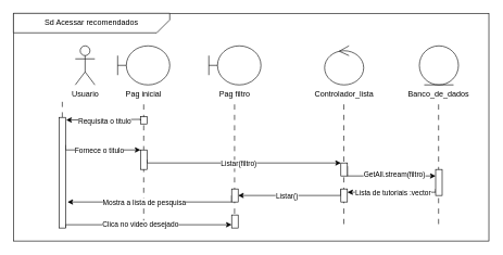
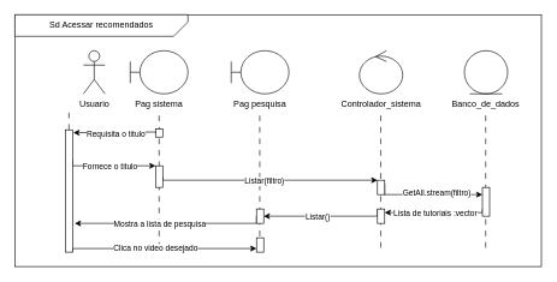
  <mxCell id="0" />
  <mxCell id="1" parent="0" />
  <mxCell id="2" value="" style="rounded=0;whiteSpace=wrap;html=1;flipH=0;" vertex="1" parent="1"><mxGeometry x="20" width="730" height="350" as="geometry" y="20" /></mxCell>
  <mxCell id="3" style="edgeStyle=orthogonalEdgeStyle;rounded=0;orthogonalLoop=1;jettySize=auto;html=1;exitX=0.5;exitY=1;exitDx=0;exitDy=0;dashed=1;endArrow=none;startFill=0;dashPattern=8 8;" edge="1" parent="1"><mxGeometry relative="1" as="geometry"><mxPoint x="672.75" y="350" as="targetPoint" /><mxPoint x="672.75" y="160" as="sourcePoint" /></mxGeometry></mxCell>
  <mxCell id="4" style="edgeStyle=orthogonalEdgeStyle;rounded=0;orthogonalLoop=1;jettySize=auto;html=1;exitX=0.5;exitY=1;exitDx=0;exitDy=0;dashed=1;endArrow=none;startFill=0;dashPattern=8 8;" edge="1" parent="1"><mxGeometry relative="1" as="geometry"><mxPoint x="527.25" y="350" as="targetPoint" /><mxPoint x="527.25" y="160" as="sourcePoint" /></mxGeometry></mxCell>
  <mxCell id="5" style="edgeStyle=orthogonalEdgeStyle;rounded=0;orthogonalLoop=1;jettySize=auto;html=1;exitX=0.5;exitY=1;exitDx=0;exitDy=0;dashed=1;endArrow=none;startFill=0;dashPattern=8 8;" edge="1" parent="1"><mxGeometry relative="1" as="geometry"><mxPoint x="359.5" y="350" as="targetPoint" /><mxPoint x="359.5" y="160" as="sourcePoint" /></mxGeometry></mxCell>
  <mxCell id="6" style="edgeStyle=orthogonalEdgeStyle;rounded=0;orthogonalLoop=1;jettySize=auto;html=1;exitX=0.5;exitY=1;exitDx=0;exitDy=0;dashed=1;endArrow=none;startFill=0;dashPattern=8 8;" edge="1" parent="1" source="16"><mxGeometry relative="1" as="geometry"><mxPoint x="220" y="350" as="targetPoint" /></mxGeometry></mxCell>
  <mxCell id="7" value="Usuario" style="shape=umlActor;verticalLabelPosition=bottom;verticalAlign=top;html=1;outlineConnect=0;" vertex="1" parent="1"><mxGeometry x="115" y="70" width="30" height="60" as="geometry" /></mxCell>
  <mxCell id="8" style="edgeStyle=orthogonalEdgeStyle;rounded=0;orthogonalLoop=1;jettySize=auto;html=1;exitX=0.5;exitY=0;exitDx=0;exitDy=0;endArrow=none;startFill=0;dashed=1;dashPattern=8 8;" edge="1" parent="1" source="13"><mxGeometry relative="1" as="geometry"><mxPoint x="95" y="149" as="targetPoint" /></mxGeometry></mxCell>
  <mxCell id="9" style="edgeStyle=orthogonalEdgeStyle;rounded=0;orthogonalLoop=1;jettySize=auto;html=1;exitX=1;exitY=0.25;exitDx=0;exitDy=0;entryX=0;entryY=0;entryDx=0;entryDy=0;entryPerimeter=0;" edge="1" parent="1" source="13" target="37"><mxGeometry relative="1" as="geometry"><Array as="points"><mxPoint x="100" y="230" /></Array></mxGeometry></mxCell>
  <mxCell id="10" value="Fornece o titulo" style="edgeLabel;html=1;align=center;verticalAlign=middle;resizable=0;points=[];" connectable="0" vertex="1" parent="9"><mxGeometry x="-0.037" relative="1" as="geometry"><mxPoint as="offset" /></mxGeometry></mxCell>
  <mxCell id="11" style="edgeStyle=orthogonalEdgeStyle;rounded=0;orthogonalLoop=1;jettySize=auto;html=1;exitX=1;exitY=1;exitDx=0;exitDy=0;entryX=0;entryY=0.75;entryDx=0;entryDy=0;" edge="1" parent="1" source="13" target="41"><mxGeometry relative="1" as="geometry"><Array as="points"><mxPoint x="100" y="345" /></Array></mxGeometry></mxCell>
  <mxCell id="12" value="Clica no video desejado" style="edgeLabel;html=1;align=center;verticalAlign=middle;resizable=0;points=[];" connectable="0" vertex="1" parent="11"><mxGeometry x="-0.082" y="1" relative="1" as="geometry"><mxPoint as="offset" /></mxGeometry></mxCell>
  <mxCell id="13" value="" style="rounded=0;whiteSpace=wrap;html=1;" vertex="1" parent="1"><mxGeometry x="90" y="180" width="10" height="170" as="geometry" /></mxCell>
  <mxCell id="14" value="Sd Acessar recomendados" style="shape=card;whiteSpace=wrap;html=1;rotation=0;size=20;direction=south;flipH=0;flipV=1;" vertex="1" parent="1"><mxGeometry x="20" width="240" height="30" as="geometry" y="20" /></mxCell>
  <mxCell id="15" value="" style="shape=umlBoundary;whiteSpace=wrap;html=1;" vertex="1" parent="1"><mxGeometry x="180" y="70" width="80" height="60" as="geometry" /></mxCell>
- <mxCell id="16" value="Pag inicial" style="text;html=1;align=center;verticalAlign=middle;whiteSpace=wrap;rounded=0;" vertex="1" parent="1"><mxGeometry x="170" y="130" width="100" height="30" as="geometry" /></mxCell>
+ <mxCell id="16" value="Pag sistema" style="text;html=1;align=center;verticalAlign=middle;whiteSpace=wrap;rounded=0;" vertex="1" parent="1"><mxGeometry x="170" y="130" width="100" height="30" as="geometry" /></mxCell>
  <mxCell id="17" value="" style="rounded=0;whiteSpace=wrap;html=1;" vertex="1" parent="1"><mxGeometry x="215" y="179" width="10" height="11" as="geometry" /></mxCell>
  <mxCell id="18" value="" style="ellipse;shape=umlControl;whiteSpace=wrap;html=1;" vertex="1" parent="1"><mxGeometry x="497.75" y="70" width="60" height="60" as="geometry" /></mxCell>
- <mxCell id="19" value="Controlador_lista" style="text;html=1;align=center;verticalAlign=middle;whiteSpace=wrap;rounded=0;" vertex="1" parent="1"><mxGeometry x="470" y="130" width="115.5" height="30" as="geometry" /></mxCell>
+ <mxCell id="19" value="Controlador_sistema" style="text;html=1;align=center;verticalAlign=middle;whiteSpace=wrap;rounded=0;" vertex="1" parent="1"><mxGeometry x="470" y="130" width="115.5" height="30" as="geometry" /></mxCell>
  <mxCell id="20" style="edgeStyle=orthogonalEdgeStyle;rounded=0;orthogonalLoop=1;jettySize=auto;html=1;exitX=1;exitY=0.25;exitDx=0;exitDy=0;entryX=0;entryY=0.25;entryDx=0;entryDy=0;" edge="1" parent="1" source="24" target="29"><mxGeometry relative="1" as="geometry"><Array as="points"><mxPoint x="533" y="270" /></Array></mxGeometry></mxCell>
  <mxCell id="21" value="GetAll.stream(filtro)" style="edgeLabel;html=1;align=center;verticalAlign=middle;resizable=0;points=[];" connectable="0" vertex="1" parent="20"><mxGeometry x="0.001" y="2" relative="1" as="geometry"><mxPoint x="12" y="-1" as="offset" /></mxGeometry></mxCell>
  <mxCell id="22" style="edgeStyle=orthogonalEdgeStyle;rounded=0;orthogonalLoop=1;jettySize=auto;html=1;exitX=0;exitY=0;exitDx=0;exitDy=0;entryX=1;entryY=0.5;entryDx=0;entryDy=0;" edge="1" parent="1" source="40" target="34"><mxGeometry relative="1" as="geometry"><Array as="points"><mxPoint x="523" y="300" /></Array></mxGeometry></mxCell>
  <mxCell id="23" value="Listar()" style="edgeLabel;html=1;align=center;verticalAlign=middle;resizable=0;points=[];" connectable="0" vertex="1" parent="22"><mxGeometry x="0.402" y="2" relative="1" as="geometry"><mxPoint x="25" y="-2" as="offset" /></mxGeometry></mxCell>
  <mxCell id="24" value="" style="rounded=0;whiteSpace=wrap;html=1;" vertex="1" parent="1"><mxGeometry x="522.75" y="250" width="10" height="20" as="geometry" /></mxCell>
  <mxCell id="25" value="" style="ellipse;shape=umlEntity;whiteSpace=wrap;html=1;" vertex="1" parent="1"><mxGeometry x="643.25" y="70" width="60" height="60" as="geometry" /></mxCell>
  <mxCell id="26" value="Banco_de_dados" style="text;html=1;align=center;verticalAlign=middle;whiteSpace=wrap;rounded=0;" vertex="1" parent="1"><mxGeometry x="623.25" y="130" width="100" height="30" as="geometry" /></mxCell>
  <mxCell id="27" style="edgeStyle=orthogonalEdgeStyle;rounded=0;orthogonalLoop=1;jettySize=auto;html=1;exitX=0;exitY=0.75;exitDx=0;exitDy=0;entryX=1;entryY=0.25;entryDx=0;entryDy=0;" edge="1" parent="1" source="29" target="40"><mxGeometry relative="1" as="geometry"><mxPoint x="533" y="290" as="targetPoint" /><Array as="points"><mxPoint x="668" y="295" /></Array></mxGeometry></mxCell>
  <mxCell id="28" value="Lista de tutoriais :vector" style="edgeLabel;html=1;align=center;verticalAlign=middle;resizable=0;points=[];" connectable="0" vertex="1" parent="27"><mxGeometry x="0.21" y="1" relative="1" as="geometry"><mxPoint x="14" as="offset" /></mxGeometry></mxCell>
  <mxCell id="29" value="" style="rounded=0;whiteSpace=wrap;html=1;" vertex="1" parent="1"><mxGeometry x="668.25" y="260" width="10" height="40" as="geometry" /></mxCell>
  <mxCell id="30" value="" style="shape=umlBoundary;whiteSpace=wrap;html=1;" vertex="1" parent="1"><mxGeometry x="320" y="70" width="80" height="60" as="geometry" /></mxCell>
- <mxCell id="31" value="Pag filtro" style="text;html=1;align=center;verticalAlign=middle;whiteSpace=wrap;rounded=0;" vertex="1" parent="1"><mxGeometry x="310" y="130" width="100" height="30" as="geometry" /></mxCell>
+ <mxCell id="31" value="Pag pesquisa" style="text;html=1;align=center;verticalAlign=middle;whiteSpace=wrap;rounded=0;" vertex="1" parent="1"><mxGeometry x="310" y="130" width="100" height="30" as="geometry" /></mxCell>
  <mxCell id="32" style="edgeStyle=orthogonalEdgeStyle;rounded=0;orthogonalLoop=1;jettySize=auto;html=1;exitX=0;exitY=0.5;exitDx=0;exitDy=0;" edge="1" parent="1" source="34"><mxGeometry relative="1" as="geometry"><mxPoint x="103" y="310" as="targetPoint" /><Array as="points"><mxPoint x="355" y="310" /><mxPoint x="103" y="310" /></Array></mxGeometry></mxCell>
  <mxCell id="33" value="Mostra a lista de pesquisa" style="edgeLabel;html=1;align=center;verticalAlign=middle;resizable=0;points=[];" connectable="0" vertex="1" parent="32"><mxGeometry x="0.104" relative="1" as="geometry"><mxPoint as="offset" /></mxGeometry></mxCell>
  <mxCell id="34" value="" style="rounded=0;whiteSpace=wrap;html=1;" vertex="1" parent="1"><mxGeometry x="355" y="290" width="10" height="20" as="geometry" /></mxCell>
  <mxCell id="35" style="edgeStyle=orthogonalEdgeStyle;rounded=0;orthogonalLoop=1;jettySize=auto;html=1;exitX=1;exitY=0.5;exitDx=0;exitDy=0;entryX=0;entryY=0;entryDx=0;entryDy=0;" edge="1" parent="1" source="37" target="24"><mxGeometry relative="1" as="geometry"><mxPoint x="355" y="250" as="targetPoint" /><Array as="points"><mxPoint x="225" y="250" /></Array></mxGeometry></mxCell>
  <mxCell id="36" value="Listar(filtro)" style="edgeLabel;html=1;align=center;verticalAlign=middle;resizable=0;points=[];" connectable="0" vertex="1" parent="35"><mxGeometry x="-0.04" relative="1" as="geometry"><mxPoint y="1" as="offset" /></mxGeometry></mxCell>
  <mxCell id="37" value="" style="rounded=0;whiteSpace=wrap;html=1;" vertex="1" parent="1"><mxGeometry x="215" y="230" width="10" height="30" as="geometry" /></mxCell>
  <mxCell id="38" style="edgeStyle=orthogonalEdgeStyle;rounded=0;orthogonalLoop=1;jettySize=auto;html=1;exitX=0;exitY=0.5;exitDx=0;exitDy=0;" edge="1" parent="1" source="17"><mxGeometry relative="1" as="geometry"><Array as="points"><mxPoint x="215" y="183" /></Array><mxPoint x="101" y="184" as="targetPoint" /></mxGeometry></mxCell>
  <mxCell id="39" value="Requisita o titulo" style="edgeLabel;html=1;align=center;verticalAlign=middle;resizable=0;points=[];" connectable="0" vertex="1" parent="38"><mxGeometry x="0.148" y="-1" relative="1" as="geometry"><mxPoint x="9" y="3" as="offset" /></mxGeometry></mxCell>
  <mxCell id="40" value="" style="rounded=0;whiteSpace=wrap;html=1;" vertex="1" parent="1"><mxGeometry x="522.75" y="290" width="10" height="20" as="geometry" /></mxCell>
  <mxCell id="41" value="" style="rounded=0;whiteSpace=wrap;html=1;" vertex="1" parent="1"><mxGeometry x="355" y="330" width="10" height="20" as="geometry" /></mxCell>
